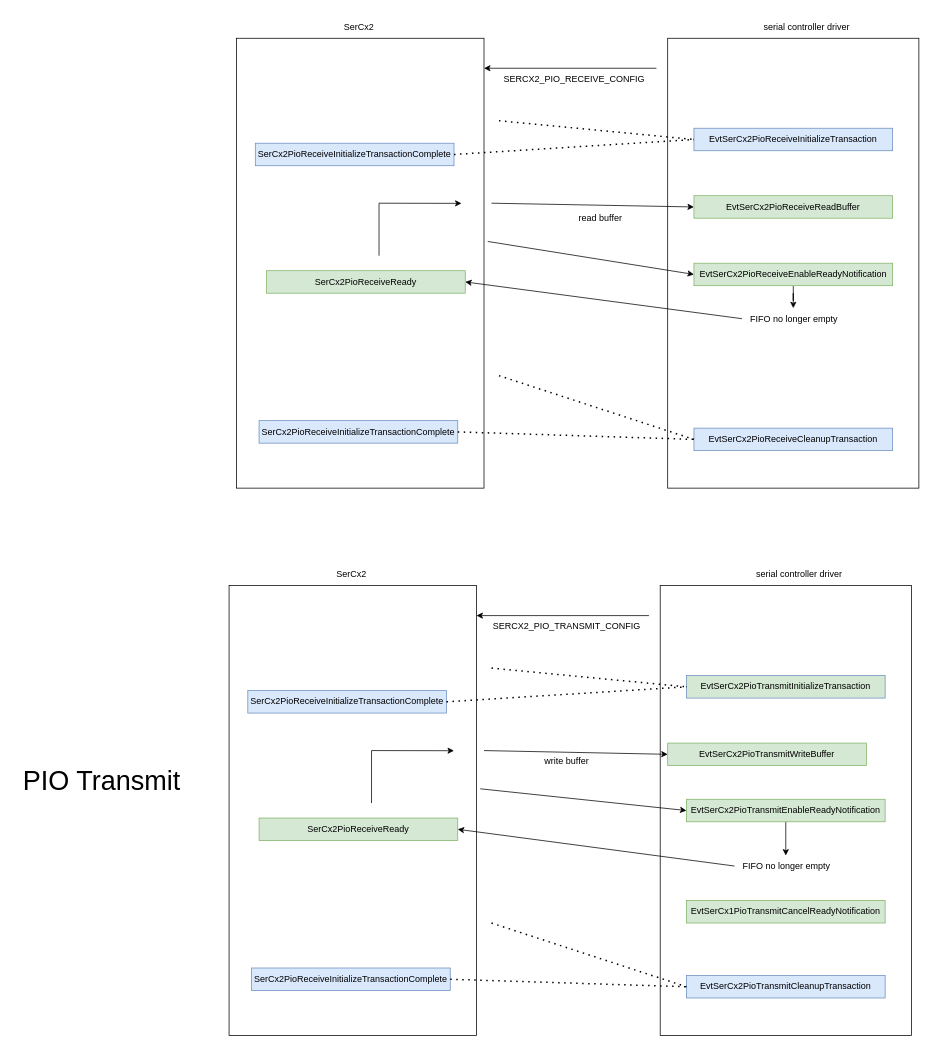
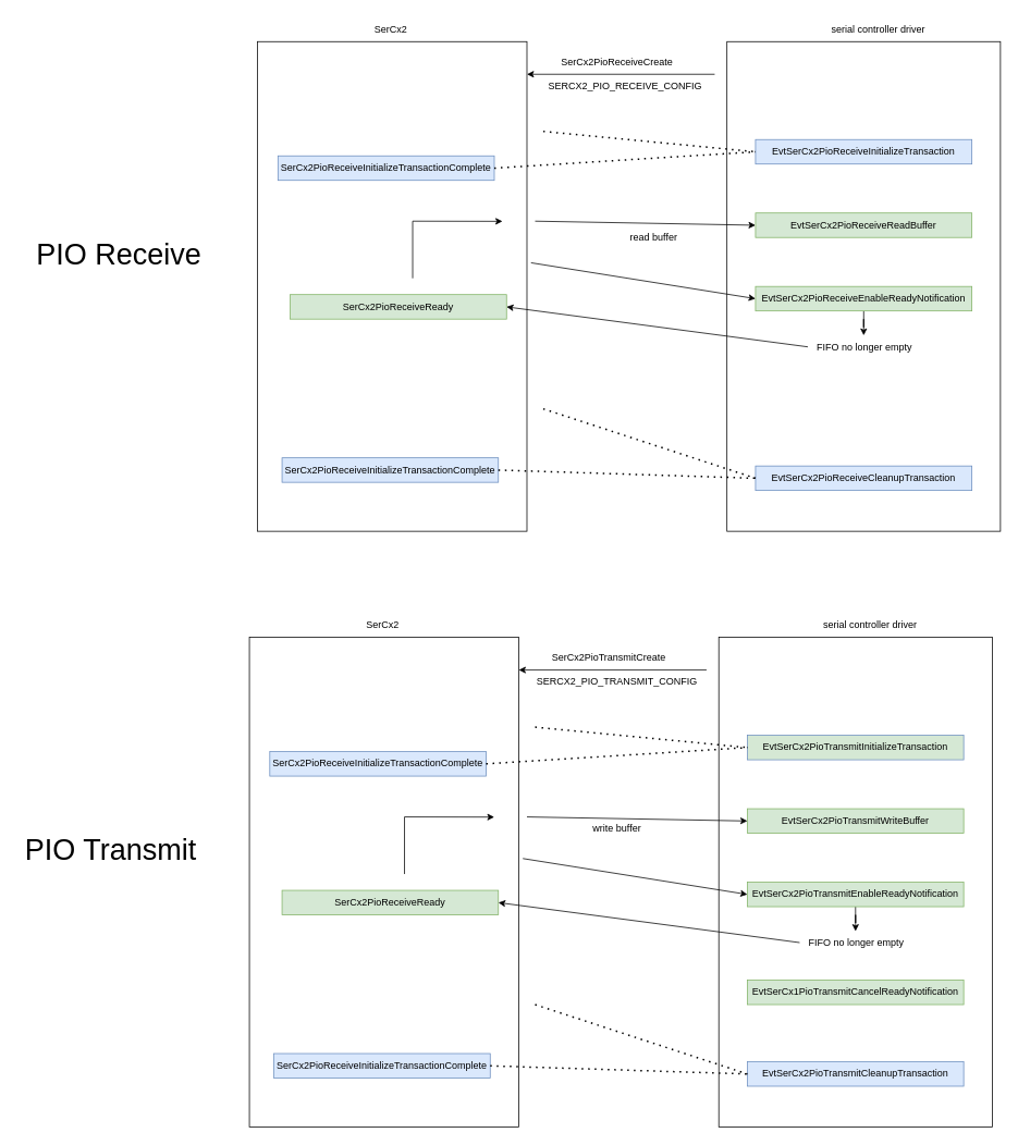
  <mxCell id="0" />
  <mxCell id="1" parent="0" />
  <mxCell id="2" value="" style="rounded=0;whiteSpace=wrap;html=1;fontStyle=0;fontSize=12;" vertex="1" parent="1"><mxGeometry x="315" y="50" width="330" height="600" as="geometry" /></mxCell>
  <mxCell id="3" value="" style="rounded=0;whiteSpace=wrap;html=1;fontStyle=0;fontSize=12;" vertex="1" parent="1"><mxGeometry x="890" y="50" width="335" height="600" as="geometry" /></mxCell>
  <mxCell id="4" value="serial controller driver" style="text;html=1;align=center;verticalAlign=middle;resizable=0;points=[];autosize=1;strokeColor=none;fillColor=none;fontStyle=0;fontSize=12;" vertex="1" parent="1"><mxGeometry x="1005" y="20" width="140" height="30" as="geometry" /></mxCell>
  <mxCell id="5" value="" style="endArrow=classic;html=1;rounded=0;entryX=0;entryY=0.5;entryDx=0;entryDy=0;fontStyle=0;fontSize=12;" edge="1" parent="1" target="11"><mxGeometry width="50" height="50" relative="1" as="geometry"><mxPoint x="655" y="270" as="sourcePoint" /><mxPoint x="890" y="232.8" as="targetPoint" /></mxGeometry></mxCell>
  <mxCell id="6" value="&lt;div style=&quot;font-size: 12px;&quot;&gt;&lt;span style=&quot;box-sizing: inherit; outline-color: inherit; font-size: 12px;&quot;&gt;read buffer&lt;/span&gt;&lt;/div&gt;" style="text;html=1;align=center;verticalAlign=middle;resizable=0;points=[];autosize=1;strokeColor=none;fillColor=none;fontStyle=0;fontSize=12;" vertex="1" parent="1"><mxGeometry x="760" y="275" width="80" height="30" as="geometry" /></mxCell>
+ <mxCell id="7" value="SerCx2PioReceiveCreate" style="text;html=1;align=center;verticalAlign=middle;resizable=0;points=[];autosize=1;strokeColor=none;fillColor=none;fontStyle=0;fontSize=12;" vertex="1" parent="1"><mxGeometry x="675" y="60" width="160" height="30" as="geometry" /></mxCell>
  <mxCell id="8" value="SERCX2_PIO_RECEIVE_CONFIG" style="text;html=1;align=center;verticalAlign=middle;resizable=0;points=[];autosize=0;strokeColor=none;fillColor=none;fontStyle=0;fontSize=12;" vertex="1" parent="1"><mxGeometry x="660" y="90" width="210" height="30" as="geometry" /></mxCell>
  <mxCell id="9" value="" style="endArrow=classic;html=1;rounded=0;fontStyle=0;fontSize=12;" edge="1" parent="1"><mxGeometry width="50" height="50" relative="1" as="geometry"><mxPoint x="875" y="90" as="sourcePoint" /><mxPoint x="645" y="90" as="targetPoint" /></mxGeometry></mxCell>
  <mxCell id="10" value="&lt;div style=&quot;font-size: 12px;&quot;&gt;&lt;br style=&quot;font-size: 12px;&quot;&gt;&lt;/div&gt;&lt;div style=&quot;font-size: 12px;&quot;&gt;&lt;br style=&quot;font-size: 12px;&quot;&gt;&lt;/div&gt;&lt;div style=&quot;font-size: 12px;&quot;&gt;&lt;br style=&quot;font-size: 12px;&quot;&gt;&lt;/div&gt;" style="text;html=1;align=center;verticalAlign=middle;resizable=0;points=[];autosize=1;strokeColor=none;fillColor=none;fontStyle=0;fontSize=12;" vertex="1" parent="1"><mxGeometry x="743.75" y="540" width="20" height="60" as="geometry" /></mxCell>
  <mxCell id="11" value="&lt;span style=&quot;text-wrap: nowrap; font-size: 12px;&quot;&gt;EvtSerCx2PioReceiveReadBuffer&lt;/span&gt;" style="rounded=0;whiteSpace=wrap;html=1;fillColor=#d5e8d4;strokeColor=#82b366;fontStyle=0;fontSize=12;" vertex="1" parent="1"><mxGeometry x="925" y="260" width="265" height="30" as="geometry" /></mxCell>
  <mxCell id="12" style="rounded=0;orthogonalLoop=1;jettySize=auto;html=1;exitX=0.011;exitY=0.467;exitDx=0;exitDy=0;entryX=1;entryY=0.5;entryDx=0;entryDy=0;exitPerimeter=0;fontStyle=0;fontSize=12;" edge="1" parent="1" source="25" target="24"><mxGeometry relative="1" as="geometry" /></mxCell>
  <mxCell id="13" value="" style="edgeStyle=orthogonalEdgeStyle;rounded=0;orthogonalLoop=1;jettySize=auto;html=1;fontStyle=0;fontSize=12;" edge="1" parent="1" source="14" target="25"><mxGeometry relative="1" as="geometry" /></mxCell>
  <mxCell id="14" value="&lt;span style=&quot;text-wrap: nowrap; font-size: 12px;&quot;&gt;EvtSerCx2PioReceiveEnableReadyNotification&lt;/span&gt;" style="rounded=0;whiteSpace=wrap;html=1;fillColor=#d5e8d4;strokeColor=#82b366;fontStyle=0;fontSize=12;" vertex="1" parent="1"><mxGeometry x="925" y="350" width="265" height="30" as="geometry" /></mxCell>
  <mxCell id="15" value="&lt;span style=&quot;text-wrap: nowrap; font-size: 12px;&quot;&gt;EvtSerCx2PioReceiveInitializeTransaction&lt;/span&gt;" style="rounded=0;whiteSpace=wrap;html=1;fillColor=#dae8fc;strokeColor=#6c8ebf;fontStyle=0;fontSize=12;" vertex="1" parent="1"><mxGeometry x="925" y="170" width="265" height="30" as="geometry" /></mxCell>
  <mxCell id="16" value="" style="endArrow=none;dashed=1;html=1;dashPattern=1 3;strokeWidth=2;rounded=0;entryX=0;entryY=0.5;entryDx=0;entryDy=0;fontStyle=0;fontSize=12;" edge="1" parent="1" target="15"><mxGeometry width="50" height="50" relative="1" as="geometry"><mxPoint x="665" y="160" as="sourcePoint" /><mxPoint x="745" y="170" as="targetPoint" /></mxGeometry></mxCell>
  <mxCell id="17" value="&lt;span style=&quot;text-wrap: nowrap; font-size: 12px;&quot;&gt;EvtSerCx2PioReceiveCleanupTransaction&lt;/span&gt;" style="rounded=0;whiteSpace=wrap;html=1;fillColor=#dae8fc;strokeColor=#6c8ebf;fontStyle=0;fontSize=12;" vertex="1" parent="1"><mxGeometry x="925" y="570" width="265" height="30" as="geometry" /></mxCell>
  <mxCell id="18" value="" style="endArrow=none;dashed=1;html=1;dashPattern=1 3;strokeWidth=2;rounded=0;entryX=0;entryY=0.5;entryDx=0;entryDy=0;fontStyle=0;fontSize=12;" edge="1" parent="1" target="17"><mxGeometry width="50" height="50" relative="1" as="geometry"><mxPoint x="665" y="500" as="sourcePoint" /><mxPoint x="910" y="370" as="targetPoint" /></mxGeometry></mxCell>
  <mxCell id="19" value="&lt;span style=&quot;text-wrap: nowrap; font-size: 12px;&quot;&gt;SerCx2PioReceiveInitializeTransactionComplete&lt;/span&gt;" style="rounded=0;whiteSpace=wrap;html=1;fillColor=#dae8fc;strokeColor=#6c8ebf;fontStyle=0;fontSize=12;" vertex="1" parent="1"><mxGeometry x="340" y="190" width="265" height="30" as="geometry" /></mxCell>
  <mxCell id="20" value="" style="endArrow=none;dashed=1;html=1;dashPattern=1 3;strokeWidth=2;rounded=0;exitX=1;exitY=0.5;exitDx=0;exitDy=0;entryX=0;entryY=0.5;entryDx=0;entryDy=0;fontStyle=0;fontSize=12;" edge="1" parent="1" source="19" target="15"><mxGeometry width="50" height="50" relative="1" as="geometry"><mxPoint x="675" y="170" as="sourcePoint" /><mxPoint x="875" y="170" as="targetPoint" /></mxGeometry></mxCell>
  <mxCell id="21" value="&lt;span style=&quot;text-wrap: nowrap; font-size: 12px;&quot;&gt;SerCx2PioReceiveInitializeTransactionComplete&lt;/span&gt;" style="rounded=0;whiteSpace=wrap;html=1;fillColor=#dae8fc;strokeColor=#6c8ebf;fontStyle=0;fontSize=12;" vertex="1" parent="1"><mxGeometry x="345" y="560" width="265" height="30" as="geometry" /></mxCell>
  <mxCell id="22" value="" style="endArrow=none;dashed=1;html=1;dashPattern=1 3;strokeWidth=2;rounded=0;exitX=1;exitY=0.5;exitDx=0;exitDy=0;entryX=0;entryY=0.5;entryDx=0;entryDy=0;fontStyle=0;fontSize=12;" edge="1" parent="1" source="21" target="17"><mxGeometry width="50" height="50" relative="1" as="geometry"><mxPoint x="675" y="443" as="sourcePoint" /><mxPoint x="875" y="443" as="targetPoint" /></mxGeometry></mxCell>
  <mxCell id="23" value="" style="endArrow=classic;html=1;rounded=0;entryX=0;entryY=0.5;entryDx=0;entryDy=0;fontStyle=0;fontSize=12;" edge="1" parent="1" target="14"><mxGeometry width="50" height="50" relative="1" as="geometry"><mxPoint x="650" y="321" as="sourcePoint" /><mxPoint x="905" y="329" as="targetPoint" /></mxGeometry></mxCell>
  <mxCell id="24" value="&lt;span style=&quot;text-wrap: nowrap; font-size: 12px;&quot;&gt;SerCx2PioReceiveReady&lt;/span&gt;" style="rounded=0;whiteSpace=wrap;html=1;fillColor=#d5e8d4;strokeColor=#82b366;fontStyle=0;fontSize=12;" vertex="1" parent="1"><mxGeometry x="355" y="360" width="265" height="30" as="geometry" /></mxCell>
  <mxCell id="25" value="FIFO no longer empty" style="text;html=1;align=center;verticalAlign=middle;resizable=0;points=[];autosize=1;strokeColor=none;fillColor=none;fontStyle=0;fontSize=12;" vertex="1" parent="1"><mxGeometry x="987.5" y="410" width="140" height="30" as="geometry" /></mxCell>
  <mxCell id="26" value="SerCx2" style="text;html=1;align=center;verticalAlign=middle;resizable=0;points=[];autosize=1;strokeColor=none;fillColor=none;fontStyle=0;fontSize=12;" vertex="1" parent="1"><mxGeometry x="447.5" y="20" width="60" height="30" as="geometry" /></mxCell>
  <mxCell id="27" value="" style="endArrow=classic;html=1;rounded=0;entryX=0.909;entryY=0.367;entryDx=0;entryDy=0;entryPerimeter=0;fontStyle=0;fontSize=12;" edge="1" parent="1" target="2"><mxGeometry width="50" height="50" relative="1" as="geometry"><mxPoint x="505" y="340" as="sourcePoint" /><mxPoint x="555" y="290" as="targetPoint" /><Array as="points"><mxPoint x="505" y="270" /></Array></mxGeometry></mxCell>
+ <mxCell id="28" value="&lt;font style=&quot;font-size: 36px;&quot;&gt;PIO Receive&lt;/font&gt;" style="text;html=1;align=center;verticalAlign=middle;resizable=0;points=[];autosize=1;strokeColor=none;fillColor=none;fontStyle=0;fontSize=36;" vertex="1" parent="1"><mxGeometry x="30" y="280" width="230" height="60" as="geometry" /></mxCell>
  <mxCell id="29" value="" style="rounded=0;whiteSpace=wrap;html=1;fontStyle=0;fontSize=12;" vertex="1" parent="1"><mxGeometry x="305" y="780" width="330" height="600" as="geometry" /></mxCell>
  <mxCell id="30" value="" style="rounded=0;whiteSpace=wrap;html=1;fontStyle=0;fontSize=12;" vertex="1" parent="1"><mxGeometry x="880" y="780" width="335" height="600" as="geometry" /></mxCell>
  <mxCell id="31" value="serial controller driver" style="text;html=1;align=center;verticalAlign=middle;resizable=0;points=[];autosize=1;strokeColor=none;fillColor=none;fontStyle=0;fontSize=12;" vertex="1" parent="1"><mxGeometry x="995" y="750" width="140" height="30" as="geometry" /></mxCell>
  <mxCell id="32" value="" style="endArrow=classic;html=1;rounded=0;entryX=0;entryY=0.5;entryDx=0;entryDy=0;fontStyle=0;fontSize=12;" edge="1" parent="1" target="38"><mxGeometry width="50" height="50" relative="1" as="geometry"><mxPoint x="645" y="1000" as="sourcePoint" /><mxPoint x="880" y="962.8" as="targetPoint" /></mxGeometry></mxCell>
  <mxCell id="33" value="&lt;div style=&quot;font-size: 12px;&quot;&gt;&lt;span style=&quot;box-sizing: inherit; outline-color: inherit; font-size: 12px;&quot;&gt;write buffer&lt;/span&gt;&lt;/div&gt;" style="text;html=1;align=center;verticalAlign=middle;resizable=0;points=[];autosize=1;strokeColor=none;fillColor=none;fontStyle=0;fontSize=12;" vertex="1" parent="1"><mxGeometry x="715" y="1000" width="80" height="30" as="geometry" /></mxCell>
+ <mxCell id="34" value="SerCx2PioTransmitCreate" style="text;html=1;align=center;verticalAlign=middle;resizable=0;points=[];autosize=1;strokeColor=none;fillColor=none;fontStyle=0;fontSize=12;" vertex="1" parent="1"><mxGeometry x="665" y="790" width="160" height="30" as="geometry" /></mxCell>
  <mxCell id="35" value="SERCX2_PIO_TRANSMIT_CONFIG" style="text;html=1;align=center;verticalAlign=middle;resizable=0;points=[];autosize=0;strokeColor=none;fillColor=none;fontStyle=0;fontSize=12;" vertex="1" parent="1"><mxGeometry x="650" y="820" width="210" height="30" as="geometry" /></mxCell>
  <mxCell id="36" value="" style="endArrow=classic;html=1;rounded=0;fontStyle=0;fontSize=12;" edge="1" parent="1"><mxGeometry width="50" height="50" relative="1" as="geometry"><mxPoint x="865" y="820" as="sourcePoint" /><mxPoint x="635" y="820" as="targetPoint" /></mxGeometry></mxCell>
  <mxCell id="37" value="&lt;div style=&quot;font-size: 12px;&quot;&gt;&lt;br style=&quot;font-size: 12px;&quot;&gt;&lt;/div&gt;&lt;div style=&quot;font-size: 12px;&quot;&gt;&lt;br style=&quot;font-size: 12px;&quot;&gt;&lt;/div&gt;&lt;div style=&quot;font-size: 12px;&quot;&gt;&lt;br style=&quot;font-size: 12px;&quot;&gt;&lt;/div&gt;" style="text;html=1;align=center;verticalAlign=middle;resizable=0;points=[];autosize=1;strokeColor=none;fillColor=none;fontStyle=0;fontSize=12;" vertex="1" parent="1"><mxGeometry x="733.75" y="1270" width="20" height="60" as="geometry" /></mxCell>
- <mxCell id="38" value="&lt;span style=&quot;text-wrap: nowrap; font-size: 12px;&quot;&gt;EvtSerCx2PioTransmitWriteBuffer&lt;/span&gt;" style="rounded=0;whiteSpace=wrap;html=1;fillColor=#d5e8d4;strokeColor=#82b366;fontStyle=0;fontSize=12;" vertex="1" parent="1"><mxGeometry x="890" y="990" width="265" height="30" as="geometry" /></mxCell>
+ <mxCell id="38" value="&lt;span style=&quot;text-wrap: nowrap; font-size: 12px;&quot;&gt;EvtSerCx2PioTransmitWriteBuffer&lt;/span&gt;" style="rounded=0;whiteSpace=wrap;html=1;fillColor=#d5e8d4;strokeColor=#82b366;fontStyle=0;fontSize=12;" vertex="1" parent="1"><mxGeometry x="915" y="990" width="265" height="30" as="geometry" /></mxCell>
  <mxCell id="39" style="rounded=0;orthogonalLoop=1;jettySize=auto;html=1;exitX=0.011;exitY=0.467;exitDx=0;exitDy=0;entryX=1;entryY=0.5;entryDx=0;entryDy=0;exitPerimeter=0;fontStyle=0;fontSize=12;" edge="1" parent="1" source="53" target="52"><mxGeometry relative="1" as="geometry" /></mxCell>
  <mxCell id="40" value="" style="edgeStyle=orthogonalEdgeStyle;rounded=0;orthogonalLoop=1;jettySize=auto;html=1;fontStyle=0;fontSize=12;" edge="1" parent="1" source="41" target="53"><mxGeometry relative="1" as="geometry" /></mxCell>
- <mxCell id="41" value="&lt;span style=&quot;text-wrap: nowrap; font-size: 12px;&quot;&gt;EvtSerCx2PioTransmitEnableReadyNotification&lt;/span&gt;" style="rounded=0;whiteSpace=wrap;html=1;fillColor=#d5e8d4;strokeColor=#82b366;fontStyle=0;fontSize=12;" vertex="1" parent="1"><mxGeometry x="915" y="1065" width="265" height="30" as="geometry" /></mxCell>
+ <mxCell id="41" value="&lt;span style=&quot;text-wrap: nowrap; font-size: 12px;&quot;&gt;EvtSerCx2PioTransmitEnableReadyNotification&lt;/span&gt;" style="rounded=0;whiteSpace=wrap;html=1;fillColor=#d5e8d4;strokeColor=#82b366;fontStyle=0;fontSize=12;" vertex="1" parent="1"><mxGeometry x="915" y="1080" width="265" height="30" as="geometry" /></mxCell>
  <mxCell id="42" value="&lt;span style=&quot;text-wrap: nowrap; font-size: 12px;&quot;&gt;EvtSerCx1PioTransmitCancelReadyNotification&lt;/span&gt;" style="rounded=0;whiteSpace=wrap;html=1;fillColor=#d5e8d4;strokeColor=#82b366;fontStyle=0;fontSize=12;" vertex="1" parent="1"><mxGeometry x="915" y="1200" width="265" height="30" as="geometry" /></mxCell>
  <mxCell id="43" value="&lt;span style=&quot;text-wrap: nowrap; font-size: 12px;&quot;&gt;EvtSerCx2PioTransmitInitializeTransaction&lt;/span&gt;" style="rounded=0;whiteSpace=wrap;html=1;fillColor=#d5e8d4;strokeColor=#6c8ebf;fontStyle=0;fontSize=12;" vertex="1" parent="1"><mxGeometry x="915" y="900" width="265" height="30" as="geometry" /></mxCell>
  <mxCell id="44" value="" style="endArrow=none;dashed=1;html=1;dashPattern=1 3;strokeWidth=2;rounded=0;entryX=0;entryY=0.5;entryDx=0;entryDy=0;fontStyle=0;fontSize=12;" edge="1" parent="1" target="43"><mxGeometry width="50" height="50" relative="1" as="geometry"><mxPoint x="655" y="890" as="sourcePoint" /><mxPoint x="735" y="900" as="targetPoint" /></mxGeometry></mxCell>
  <mxCell id="45" value="&lt;span style=&quot;text-wrap: nowrap; font-size: 12px;&quot;&gt;EvtSerCx2PioTransmitCleanupTransaction&lt;/span&gt;" style="rounded=0;whiteSpace=wrap;html=1;fillColor=#dae8fc;strokeColor=#6c8ebf;fontStyle=0;fontSize=12;" vertex="1" parent="1"><mxGeometry x="915" y="1300" width="265" height="30" as="geometry" /></mxCell>
  <mxCell id="46" value="" style="endArrow=none;dashed=1;html=1;dashPattern=1 3;strokeWidth=2;rounded=0;entryX=0;entryY=0.5;entryDx=0;entryDy=0;fontStyle=0;fontSize=12;" edge="1" parent="1" target="45"><mxGeometry width="50" height="50" relative="1" as="geometry"><mxPoint x="655" y="1230" as="sourcePoint" /><mxPoint x="900" y="1100" as="targetPoint" /></mxGeometry></mxCell>
  <mxCell id="47" value="&lt;span style=&quot;text-wrap: nowrap; font-size: 12px;&quot;&gt;SerCx2PioReceiveInitializeTransactionComplete&lt;/span&gt;" style="rounded=0;whiteSpace=wrap;html=1;fillColor=#dae8fc;strokeColor=#6c8ebf;fontStyle=0;fontSize=12;" vertex="1" parent="1"><mxGeometry x="330" y="920" width="265" height="30" as="geometry" /></mxCell>
  <mxCell id="48" value="" style="endArrow=none;dashed=1;html=1;dashPattern=1 3;strokeWidth=2;rounded=0;exitX=1;exitY=0.5;exitDx=0;exitDy=0;entryX=0;entryY=0.5;entryDx=0;entryDy=0;fontStyle=0;fontSize=12;" edge="1" parent="1" source="47" target="43"><mxGeometry width="50" height="50" relative="1" as="geometry"><mxPoint x="665" y="900" as="sourcePoint" /><mxPoint x="865" y="900" as="targetPoint" /></mxGeometry></mxCell>
  <mxCell id="49" value="&lt;span style=&quot;text-wrap: nowrap; font-size: 12px;&quot;&gt;SerCx2PioReceiveInitializeTransactionComplete&lt;/span&gt;" style="rounded=0;whiteSpace=wrap;html=1;fillColor=#dae8fc;strokeColor=#6c8ebf;fontStyle=0;fontSize=12;" vertex="1" parent="1"><mxGeometry x="335" y="1290" width="265" height="30" as="geometry" /></mxCell>
  <mxCell id="50" value="" style="endArrow=none;dashed=1;html=1;dashPattern=1 3;strokeWidth=2;rounded=0;exitX=1;exitY=0.5;exitDx=0;exitDy=0;entryX=0;entryY=0.5;entryDx=0;entryDy=0;fontStyle=0;fontSize=12;" edge="1" parent="1" source="49" target="45"><mxGeometry width="50" height="50" relative="1" as="geometry"><mxPoint x="665" y="1173" as="sourcePoint" /><mxPoint x="865" y="1173" as="targetPoint" /></mxGeometry></mxCell>
  <mxCell id="51" value="" style="endArrow=classic;html=1;rounded=0;entryX=0;entryY=0.5;entryDx=0;entryDy=0;fontStyle=0;fontSize=12;" edge="1" parent="1" target="41"><mxGeometry width="50" height="50" relative="1" as="geometry"><mxPoint x="640" y="1051" as="sourcePoint" /><mxPoint x="895" y="1059" as="targetPoint" /></mxGeometry></mxCell>
  <mxCell id="52" value="&lt;span style=&quot;text-wrap: nowrap; font-size: 12px;&quot;&gt;SerCx2PioReceiveReady&lt;/span&gt;" style="rounded=0;whiteSpace=wrap;html=1;fillColor=#d5e8d4;strokeColor=#82b366;fontStyle=0;fontSize=12;" vertex="1" parent="1"><mxGeometry x="345" y="1090" width="265" height="30" as="geometry" /></mxCell>
  <mxCell id="53" value="FIFO no longer empty" style="text;html=1;align=center;verticalAlign=middle;resizable=0;points=[];autosize=1;strokeColor=none;fillColor=none;fontStyle=0;fontSize=12;" vertex="1" parent="1"><mxGeometry x="977.5" y="1140" width="140" height="30" as="geometry" /></mxCell>
  <mxCell id="54" value="SerCx2" style="text;html=1;align=center;verticalAlign=middle;resizable=0;points=[];autosize=1;strokeColor=none;fillColor=none;fontStyle=0;fontSize=12;" vertex="1" parent="1"><mxGeometry x="437.5" y="750" width="60" height="30" as="geometry" /></mxCell>
  <mxCell id="55" value="" style="endArrow=classic;html=1;rounded=0;entryX=0.909;entryY=0.367;entryDx=0;entryDy=0;entryPerimeter=0;fontStyle=0;fontSize=12;" edge="1" parent="1" target="29"><mxGeometry width="50" height="50" relative="1" as="geometry"><mxPoint x="495" y="1070" as="sourcePoint" /><mxPoint x="545" y="1020" as="targetPoint" /><Array as="points"><mxPoint x="495" y="1000" /></Array></mxGeometry></mxCell>
  <mxCell id="56" value="&lt;font style=&quot;font-size: 36px;&quot;&gt;PIO Transmit&lt;/font&gt;" style="text;html=1;align=center;verticalAlign=middle;resizable=0;points=[];autosize=1;strokeColor=none;fillColor=none;fontStyle=0;fontSize=36;" vertex="1" parent="1"><mxGeometry x="20" y="1010" width="230" height="60" as="geometry" /></mxCell>
